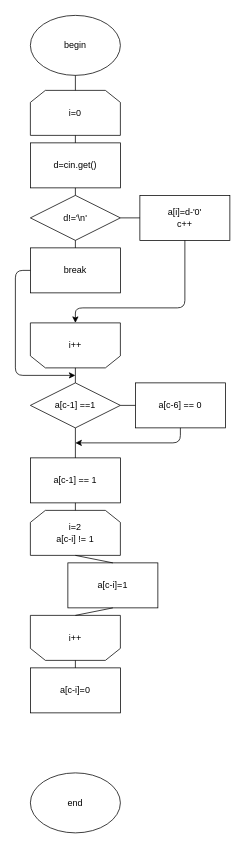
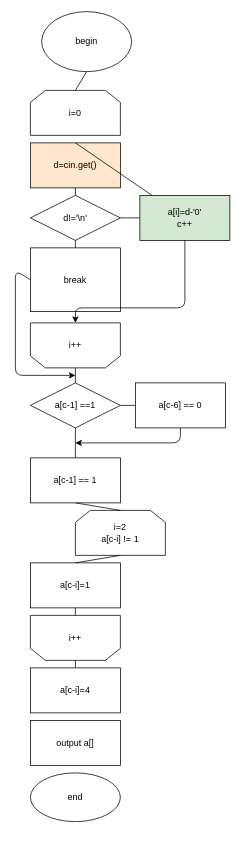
  <mxCell id="0" />
  <mxCell id="1" parent="0" />
- <mxCell id="2" value="begin" style="ellipse;whiteSpace=wrap;html=1;" parent="1" vertex="1"><mxGeometry x="40" width="120" height="80" as="geometry" y="20" /></mxCell>
+ <mxCell id="2" value="begin" style="ellipse;whiteSpace=wrap;html=1;" parent="1" vertex="1"><mxGeometry x="55" y="15" width="120" height="80" as="geometry" /></mxCell>
  <mxCell id="3" value="i=0" style="shape=loopLimit;whiteSpace=wrap;html=1;" parent="1" vertex="1"><mxGeometry x="40" y="120" width="120" height="60" as="geometry" /></mxCell>
  <mxCell id="4" value="i++" style="shape=loopLimit;whiteSpace=wrap;html=1;direction=west;rotation=0;" parent="1" vertex="1"><mxGeometry x="40" y="430" width="120" height="60" as="geometry" /></mxCell>
  <mxCell id="5" value="d!='\n'" style="rhombus;whiteSpace=wrap;html=1;" parent="1" vertex="1"><mxGeometry x="40" y="260" width="120" height="60" as="geometry" /></mxCell>
- <mxCell id="6" value="d=cin.get()" style="rounded=0;whiteSpace=wrap;html=1;" parent="1" vertex="1"><mxGeometry x="40" y="190" width="120" height="60" as="geometry" /></mxCell>
- <mxCell id="7" value="break" style="rounded=0;whiteSpace=wrap;html=1;" parent="1" vertex="1"><mxGeometry x="40" y="330" width="120" height="60" as="geometry" /></mxCell>
- <mxCell id="8" value="a[i]=d-'0'&lt;br&gt;c++" style="rounded=0;whiteSpace=wrap;html=1;" parent="1" vertex="1"><mxGeometry x="186" y="260" width="120" height="60" as="geometry" /></mxCell>
+ <mxCell id="6" value="d=cin.get()" style="rounded=0;whiteSpace=wrap;html=1;fillColor=#ffe6cc;" parent="1" vertex="1"><mxGeometry x="40" y="190" width="120" height="60" as="geometry" /></mxCell>
+ <mxCell id="7" value="break" style="rounded=0;whiteSpace=wrap;html=1;" parent="1" vertex="1"><mxGeometry x="40" y="330" width="120" height="85" as="geometry" /></mxCell>
+ <mxCell id="8" value="a[i]=d-'0'&lt;br&gt;c++" style="rounded=0;whiteSpace=wrap;html=1;fillColor=#d5e8d4;" parent="1" vertex="1"><mxGeometry x="186" y="260" width="120" height="60" as="geometry" /></mxCell>
  <mxCell id="9" value="" style="endArrow=none;html=1;entryX=0.5;entryY=1;entryDx=0;entryDy=0;exitX=0.5;exitY=0;exitDx=0;exitDy=0;" parent="1" source="3" target="2" edge="1"><mxGeometry width="50" height="50" relative="1" as="geometry"><mxPoint x="216" y="260" as="sourcePoint" /><mxPoint x="266" y="210" as="targetPoint" /></mxGeometry></mxCell>
- <mxCell id="10" value="" style="endArrow=none;html=1;entryX=0.5;entryY=1;entryDx=0;entryDy=0;exitX=0.5;exitY=0;exitDx=0;exitDy=0;" parent="1" source="6" target="3" edge="1"><mxGeometry width="50" height="50" relative="1" as="geometry"><mxPoint x="226" y="240" as="sourcePoint" /><mxPoint x="276" y="190" as="targetPoint" /></mxGeometry></mxCell>
+ <mxCell id="10" value="" style="endArrow=none;html=1;exitX=0.5;exitY=0;exitDx=0;exitDy=0;" parent="1" source="6" target="8" edge="1"><mxGeometry width="50" height="50" relative="1" as="geometry"><mxPoint x="226" y="240" as="sourcePoint" /><mxPoint x="276" y="190" as="targetPoint" /></mxGeometry></mxCell>
  <mxCell id="11" value="" style="endArrow=none;html=1;entryX=0.5;entryY=1;entryDx=0;entryDy=0;" parent="1" target="6" edge="1"><mxGeometry width="50" height="50" relative="1" as="geometry"><mxPoint x="100" y="260" as="sourcePoint" /><mxPoint x="230.711" y="360" as="targetPoint" /></mxGeometry></mxCell>
  <mxCell id="12" value="" style="endArrow=none;html=1;exitX=1;exitY=0.5;exitDx=0;exitDy=0;entryX=0;entryY=0.5;entryDx=0;entryDy=0;" parent="1" source="5" target="8" edge="1"><mxGeometry width="50" height="50" relative="1" as="geometry"><mxPoint x="166" y="290" as="sourcePoint" /><mxPoint x="246" y="350" as="targetPoint" /></mxGeometry></mxCell>
  <mxCell id="13" value="" style="endArrow=none;html=1;entryX=0.5;entryY=1;entryDx=0;entryDy=0;exitX=0.5;exitY=0;exitDx=0;exitDy=0;" parent="1" source="7" target="5" edge="1"><mxGeometry width="50" height="50" relative="1" as="geometry"><mxPoint x="226" y="460" as="sourcePoint" /><mxPoint x="276" y="410" as="targetPoint" /></mxGeometry></mxCell>
  <mxCell id="14" value="" style="endArrow=classic;html=1;exitX=0.5;exitY=1;exitDx=0;exitDy=0;entryX=0.5;entryY=1;entryDx=0;entryDy=0;" parent="1" source="8" target="4" edge="1"><mxGeometry width="50" height="50" relative="1" as="geometry"><mxPoint x="196" y="470" as="sourcePoint" /><mxPoint x="246" y="420" as="targetPoint" /><Array as="points"><mxPoint x="246" y="410" /><mxPoint x="100" y="410" /></Array></mxGeometry></mxCell>
  <mxCell id="15" value="a[c-1] ==1" style="rhombus;whiteSpace=wrap;html=1;" parent="1" vertex="1"><mxGeometry x="40" y="510" width="120" height="60" as="geometry" /></mxCell>
  <mxCell id="16" value="a[c-6] == 0" style="rounded=0;whiteSpace=wrap;html=1;" parent="1" vertex="1"><mxGeometry x="180" y="510" width="120" height="60" as="geometry" /></mxCell>
  <mxCell id="17" value="a[c-1] == 1" style="rounded=0;whiteSpace=wrap;html=1;" parent="1" vertex="1"><mxGeometry x="40" y="610" width="120" height="60" as="geometry" /></mxCell>
  <mxCell id="18" value="" style="endArrow=none;html=1;entryX=0.5;entryY=1;entryDx=0;entryDy=0;exitX=0.5;exitY=0;exitDx=0;exitDy=0;" parent="1" source="17" target="15" edge="1"><mxGeometry width="50" height="50" relative="1" as="geometry"><mxPoint x="210" y="700" as="sourcePoint" /><mxPoint x="260" y="650" as="targetPoint" /></mxGeometry></mxCell>
  <mxCell id="19" value="" style="endArrow=none;html=1;entryX=1;entryY=0.5;entryDx=0;entryDy=0;exitX=0;exitY=0.5;exitDx=0;exitDy=0;" parent="1" source="16" target="15" edge="1"><mxGeometry width="50" height="50" relative="1" as="geometry"><mxPoint x="190" y="660" as="sourcePoint" /><mxPoint x="240" y="610" as="targetPoint" /></mxGeometry></mxCell>
  <mxCell id="20" value="" style="endArrow=classic;html=1;exitX=0.5;exitY=1;exitDx=0;exitDy=0;" parent="1" source="16" edge="1"><mxGeometry width="50" height="50" relative="1" as="geometry"><mxPoint x="160" y="660" as="sourcePoint" /><mxPoint x="100" y="590" as="targetPoint" /><Array as="points"><mxPoint x="240" y="590" /></Array></mxGeometry></mxCell>
  <mxCell id="21" value="" style="endArrow=none;html=1;entryX=0.5;entryY=0;entryDx=0;entryDy=0;exitX=0.5;exitY=0;exitDx=0;exitDy=0;" parent="1" source="15" target="4" edge="1"><mxGeometry width="50" height="50" relative="1" as="geometry"><mxPoint x="106" y="510" as="sourcePoint" /><mxPoint x="56" y="560" as="targetPoint" /></mxGeometry></mxCell>
- <mxCell id="22" value="i=2&lt;br&gt;a[c-i] != 1" style="shape=loopLimit;whiteSpace=wrap;html=1;" parent="1" vertex="1"><mxGeometry x="40" y="680" width="120" height="60" as="geometry" /></mxCell>
- <mxCell id="23" value="a[c-i]=1" style="rounded=0;whiteSpace=wrap;html=1;" parent="1" vertex="1"><mxGeometry x="90" y="750" width="120" height="60" as="geometry" /></mxCell>
+ <mxCell id="22" value="i=2&lt;br&gt;a[c-i] != 1" style="shape=loopLimit;whiteSpace=wrap;html=1;" parent="1" vertex="1"><mxGeometry x="100" y="680" width="120" height="60" as="geometry" /></mxCell>
+ <mxCell id="23" value="a[c-i]=1" style="rounded=0;whiteSpace=wrap;html=1;" parent="1" vertex="1"><mxGeometry x="40" y="750" width="120" height="60" as="geometry" /></mxCell>
  <mxCell id="24" value="i++" style="shape=loopLimit;whiteSpace=wrap;html=1;direction=west;" parent="1" vertex="1"><mxGeometry x="40" y="820" width="120" height="60" as="geometry" /></mxCell>
- <mxCell id="25" value="a[c-i]=0" style="rounded=0;whiteSpace=wrap;html=1;" parent="1" vertex="1"><mxGeometry x="40" y="890" width="120" height="60" as="geometry" /></mxCell>
+ <mxCell id="25" value="a[c-i]=4" style="rounded=0;whiteSpace=wrap;html=1;" parent="1" vertex="1"><mxGeometry x="40" y="890" width="120" height="60" as="geometry" /></mxCell>
  <mxCell id="26" value="" style="endArrow=none;html=1;exitX=0.5;exitY=1;exitDx=0;exitDy=0;entryX=0.5;entryY=0;entryDx=0;entryDy=0;" parent="1" source="17" target="22" edge="1"><mxGeometry width="50" height="50" relative="1" as="geometry"><mxPoint x="280" y="790" as="sourcePoint" /><mxPoint x="330" y="740" as="targetPoint" /></mxGeometry></mxCell>
  <mxCell id="27" value="" style="endArrow=none;html=1;exitX=0.5;exitY=1;exitDx=0;exitDy=0;entryX=0.5;entryY=0;entryDx=0;entryDy=0;" parent="1" source="22" target="23" edge="1"><mxGeometry width="50" height="50" relative="1" as="geometry"><mxPoint x="240" y="820" as="sourcePoint" /><mxPoint x="290" y="770" as="targetPoint" /></mxGeometry></mxCell>
  <mxCell id="28" value="" style="endArrow=none;html=1;exitX=0.5;exitY=1;exitDx=0;exitDy=0;entryX=0.5;entryY=1;entryDx=0;entryDy=0;" parent="1" source="23" target="24" edge="1"><mxGeometry width="50" height="50" relative="1" as="geometry"><mxPoint x="220" y="890" as="sourcePoint" /><mxPoint x="270" y="840" as="targetPoint" /></mxGeometry></mxCell>
  <mxCell id="29" value="" style="endArrow=none;html=1;entryX=0.5;entryY=0;entryDx=0;entryDy=0;exitX=0.5;exitY=0;exitDx=0;exitDy=0;" parent="1" source="25" target="24" edge="1"><mxGeometry width="50" height="50" relative="1" as="geometry"><mxPoint x="200" y="980" as="sourcePoint" /><mxPoint x="250" y="930" as="targetPoint" /></mxGeometry></mxCell>
- <mxCell id="31" value="end" style="ellipse;whiteSpace=wrap;html=1;" parent="1" vertex="1"><mxGeometry x="40" y="1030" width="120" height="80" as="geometry" /></mxCell>
+ <mxCell id="30" value="output a[]" style="rounded=0;whiteSpace=wrap;html=1;" parent="1" vertex="1"><mxGeometry x="40" y="960" width="120" height="60" as="geometry" /></mxCell>
+ <mxCell id="31" value="end" style="ellipse;whiteSpace=wrap;html=1;" parent="1" vertex="1"><mxGeometry x="40" y="1030" width="120" height="65" as="geometry" /></mxCell>
  <mxCell id="32" value="" style="endArrow=classic;html=1;exitX=0;exitY=0.5;exitDx=0;exitDy=0;" edge="1" parent="1" source="7"><mxGeometry width="50" height="50" relative="1" as="geometry"><mxPoint x="-30" y="590" as="sourcePoint" /><mxPoint x="100" y="500" as="targetPoint" /><Array as="points"><mxPoint x="20" y="360" /><mxPoint x="20" y="500" /></Array></mxGeometry></mxCell>
